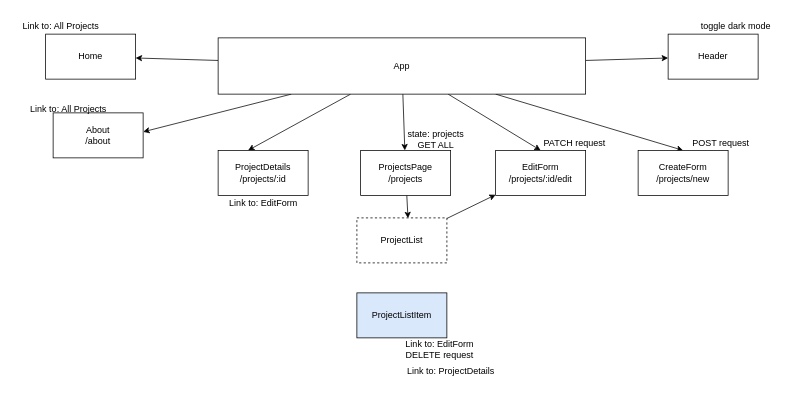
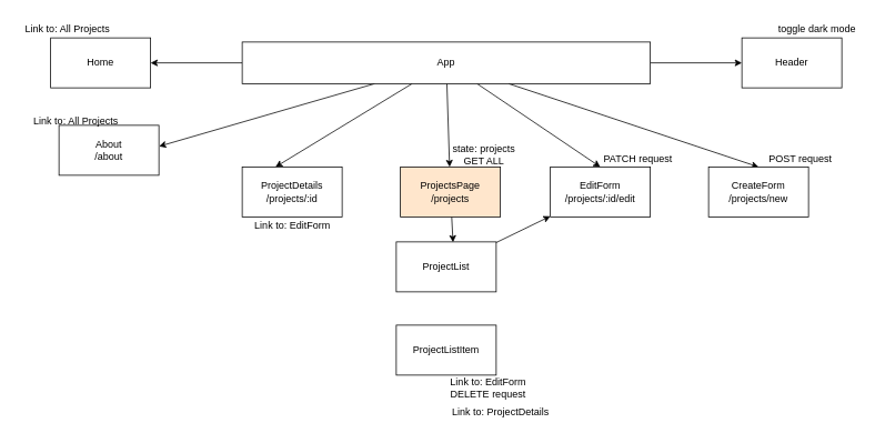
  <mxCell id="0" />
  <mxCell id="1" parent="0" />
  <mxCell id="2" value="" style="edgeStyle=none;html=1;" parent="1" source="9" target="16" edge="1"><mxGeometry relative="1" as="geometry" /></mxCell>
  <mxCell id="3" value="" style="edgeStyle=none;html=1;" parent="1" source="9" target="10" edge="1"><mxGeometry relative="1" as="geometry" /></mxCell>
  <mxCell id="4" style="edgeStyle=none;html=1;entryX=0.333;entryY=0;entryDx=0;entryDy=0;entryPerimeter=0;" parent="1" source="9" target="12" edge="1"><mxGeometry relative="1" as="geometry" /></mxCell>
  <mxCell id="5" style="edgeStyle=none;html=1;entryX=0.5;entryY=0;entryDx=0;entryDy=0;" parent="1" source="9" target="13" edge="1"><mxGeometry relative="1" as="geometry" /></mxCell>
  <mxCell id="6" style="edgeStyle=none;html=1;entryX=0.5;entryY=0;entryDx=0;entryDy=0;" parent="1" source="9" target="14" edge="1"><mxGeometry relative="1" as="geometry" /></mxCell>
  <mxCell id="7" style="edgeStyle=none;html=1;entryX=1.001;entryY=0.421;entryDx=0;entryDy=0;entryPerimeter=0;" parent="1" source="9" target="11" edge="1"><mxGeometry relative="1" as="geometry" /></mxCell>
  <mxCell id="8" value="" style="edgeStyle=none;html=1;" parent="1" source="9" target="18" edge="1"><mxGeometry relative="1" as="geometry" /></mxCell>
- <mxCell id="9" value="App" style="whiteSpace=wrap;html=1;" parent="1" vertex="1"><mxGeometry x="290" y="50" width="490" height="75" as="geometry" /></mxCell>
+ <mxCell id="9" value="App" style="whiteSpace=wrap;html=1;" parent="1" vertex="1"><mxGeometry x="290" y="50" width="490" height="50" as="geometry" /></mxCell>
  <mxCell id="10" value="Home" style="whiteSpace=wrap;html=1;" parent="1" vertex="1"><mxGeometry x="60" y="45" width="120" height="60" as="geometry" /></mxCell>
  <mxCell id="11" value="About&lt;br&gt;/about" style="whiteSpace=wrap;html=1;" parent="1" vertex="1"><mxGeometry y="150" width="120" height="60" as="geometry" x="70" /></mxCell>
  <mxCell id="12" value="ProjectDetails&lt;br&gt;/projects/:id" style="whiteSpace=wrap;html=1;" parent="1" vertex="1"><mxGeometry x="290" y="200" width="120" height="60" as="geometry" /></mxCell>
  <mxCell id="13" value="EditForm&lt;br&gt;/projects/:id/edit" style="whiteSpace=wrap;html=1;" parent="1" vertex="1"><mxGeometry x="660" y="200" width="120" height="60" as="geometry" /></mxCell>
  <mxCell id="14" value="CreateForm&lt;br&gt;/projects/new" style="whiteSpace=wrap;html=1;" parent="1" vertex="1"><mxGeometry x="850" y="200" width="120" height="60" as="geometry" /></mxCell>
  <mxCell id="15" value="" style="edgeStyle=none;html=1;entryX=0.568;entryY=0.008;entryDx=0;entryDy=0;entryPerimeter=0;" parent="1" source="16" target="20" edge="1"><mxGeometry relative="1" as="geometry" /></mxCell>
- <mxCell id="16" value="ProjectsPage&lt;br&gt;/projects" style="whiteSpace=wrap;html=1;" parent="1" vertex="1"><mxGeometry x="480" y="200" width="120" height="60" as="geometry" /></mxCell>
- <mxCell id="17" value="ProjectListItem" style="whiteSpace=wrap;html=1;fillColor=#dae8fc;" parent="1" vertex="1"><mxGeometry x="475" y="390" width="120" height="60" as="geometry" /></mxCell>
+ <mxCell id="16" value="ProjectsPage&lt;br&gt;/projects" style="whiteSpace=wrap;html=1;fillColor=#ffe6cc;" parent="1" vertex="1"><mxGeometry x="480" y="200" width="120" height="60" as="geometry" /></mxCell>
+ <mxCell id="17" value="ProjectListItem" style="whiteSpace=wrap;html=1;" parent="1" vertex="1"><mxGeometry x="475" y="390" width="120" height="60" as="geometry" /></mxCell>
  <mxCell id="18" value="Header" style="whiteSpace=wrap;html=1;" parent="1" vertex="1"><mxGeometry x="890" y="45" width="120" height="60" as="geometry" /></mxCell>
  <mxCell id="19" style="edgeStyle=none;html=1;" parent="1" source="20" target="13" edge="1"><mxGeometry relative="1" as="geometry" /></mxCell>
- <mxCell id="20" value="ProjectList" style="whiteSpace=wrap;html=1;dashed=1;" parent="1" vertex="1"><mxGeometry x="475" y="290" width="120" height="60" as="geometry" /></mxCell>
+ <mxCell id="20" value="ProjectList" style="whiteSpace=wrap;html=1;" parent="1" vertex="1"><mxGeometry x="475" y="290" width="120" height="60" as="geometry" /></mxCell>
  <mxCell id="21" value="toggle dark mode" style="text;html=1;align=center;verticalAlign=middle;resizable=0;points=[];autosize=1;strokeColor=none;fillColor=none;" parent="1" vertex="1"><mxGeometry x="920" y="20" width="120" height="30" as="geometry" /></mxCell>
  <mxCell id="22" value="POST request" style="text;html=1;align=center;verticalAlign=middle;resizable=0;points=[];autosize=1;strokeColor=none;fillColor=none;" parent="1" vertex="1"><mxGeometry x="910" y="175" width="100" height="30" as="geometry" /></mxCell>
  <mxCell id="23" value="PATCH request" style="text;html=1;align=center;verticalAlign=middle;resizable=0;points=[];autosize=1;strokeColor=none;fillColor=none;" parent="1" vertex="1"><mxGeometry x="710" y="175" width="110" height="30" as="geometry" /></mxCell>
  <mxCell id="24" value="Link to: EditForm&lt;br&gt;DELETE request" style="text;html=1;align=center;verticalAlign=middle;resizable=0;points=[];autosize=1;strokeColor=none;fillColor=none;" parent="1" vertex="1"><mxGeometry x="530" y="445" width="110" height="40" as="geometry" /></mxCell>
  <mxCell id="25" value="Link to: EditForm" style="text;html=1;align=center;verticalAlign=middle;resizable=0;points=[];autosize=1;strokeColor=none;fillColor=none;" parent="1" vertex="1"><mxGeometry x="295" y="255" width="110" height="30" as="geometry" /></mxCell>
  <mxCell id="26" value="Link to: All Projects" style="text;html=1;align=center;verticalAlign=middle;resizable=0;points=[];autosize=1;strokeColor=none;fillColor=none;" parent="1" vertex="1"><mxGeometry x="20" y="20" width="120" height="30" as="geometry" /></mxCell>
  <mxCell id="27" value="Link to: All Projects" style="text;html=1;align=center;verticalAlign=middle;resizable=0;points=[];autosize=1;strokeColor=none;fillColor=none;" parent="1" vertex="1"><mxGeometry x="30" y="130" width="120" height="30" as="geometry" /></mxCell>
  <mxCell id="28" value="Link to: ProjectDetails" style="text;html=1;align=center;verticalAlign=middle;resizable=0;points=[];autosize=1;strokeColor=none;fillColor=none;" parent="1" vertex="1"><mxGeometry x="530" y="480" width="140" height="30" as="geometry" /></mxCell>
  <mxCell id="29" value="state: projects&lt;br&gt;GET ALL" style="text;html=1;align=center;verticalAlign=middle;resizable=0;points=[];autosize=1;strokeColor=none;fillColor=none;" vertex="1" parent="1"><mxGeometry x="530" y="165" width="100" height="40" as="geometry" /></mxCell>
